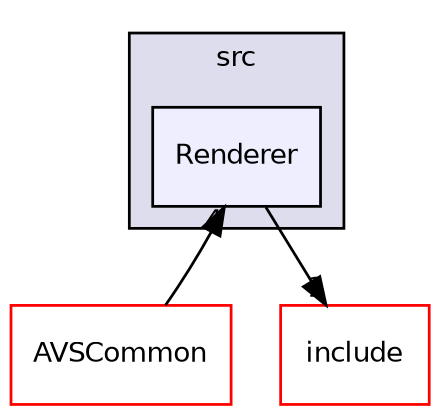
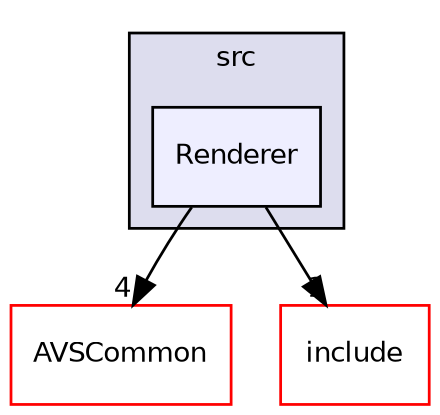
  digraph {
    compound=true
    node [fillcolor=white fontname=Helvetica fontsize=10 shape=box style=filled color=red]
    edge [labeldistance=1.5 labelfontname=Helvetica labelfontsize=10]
    n1 [fillcolor="#eeeeff" label=Renderer pencolor=black color=""]
    n2 [label=AVSCommon]
    n3 [label=include]
    subgraph cluster_1 {
      bgcolor="#ddddee"
      fontname=Helvetica
      fontsize=10
      label=src
      pencolor=black
      n1
    }
-   n2 -> n1 [headlabel=4]
+   n1 -> n2 [headlabel=4]
    n1 -> n3 [headlabel=1]
  }
